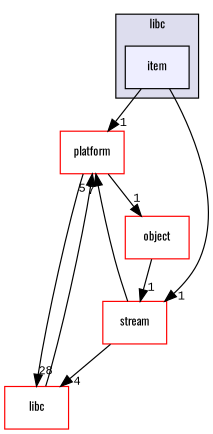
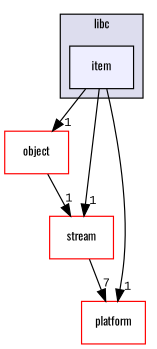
  digraph {
    compound=true
    fontname=Oswald
    node [fillcolor=white fontname=Oswald fontsize=10 shape=box style=filled color=red]
    edge [fontname=Oswald headlabel=1 labeldistance=1.5 labelfontname=CourierNew labelfontsize=10]
    n1 [fillcolor="#eeeeff" label=item pencolor=black color=""]
    n2 [label=object]
    n3 [label=platform]
    n4 [label=stream]
-   n5 [label=libc]
    subgraph cluster_1 {
      bgcolor="#ddddee"
      fontsize=10
      label=libc
      pencolor=black
      n1
    }
-   n3 -> n2
+   n1 -> n2
    n1 -> n3
    n1 -> n4
    n2 -> n4
-   n3 -> n5 [headlabel=28]
    n4 -> n3 [headlabel=7]
-   n4 -> n5 [headlabel=4]
-   n5 -> n3 [headlabel=5]
  }
